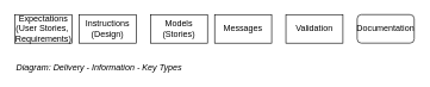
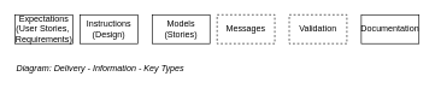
  <mxCell id="0" />
  <mxCell id="1" parent="0" />
  <mxCell id="2" value="Expectations (User Stories,&amp;nbsp; Requirements)" style="rounded=0;whiteSpace=wrap;html=1;" vertex="1" parent="1"><mxGeometry x="20" y="20" width="80" height="40" as="geometry" /></mxCell>
  <mxCell id="3" value="Models (Stories)" style="rounded=0;whiteSpace=wrap;html=1;" vertex="1" parent="1"><mxGeometry x="210" y="20" width="80" height="40" as="geometry" /></mxCell>
- <mxCell id="4" value="Messages" style="rounded=0;whiteSpace=wrap;html=1;" vertex="1" parent="1"><mxGeometry x="300" y="20" width="80" height="40" as="geometry" /></mxCell>
- <mxCell id="5" value="Validation" style="rounded=0;whiteSpace=wrap;html=1;" vertex="1" parent="1"><mxGeometry x="400" y="20" width="80" height="40" as="geometry" /></mxCell>
- <mxCell id="6" value="Documentation" style="whiteSpace=wrap;html=1;rounded=1;" vertex="1" parent="1"><mxGeometry x="500" y="20" width="80" height="40" as="geometry" /></mxCell>
+ <mxCell id="4" value="Messages" style="rounded=0;whiteSpace=wrap;html=1;dashed=1;" vertex="1" parent="1"><mxGeometry x="300" y="20" width="80" height="40" as="geometry" /></mxCell>
+ <mxCell id="5" value="Validation" style="rounded=0;whiteSpace=wrap;html=1;dashed=1;" vertex="1" parent="1"><mxGeometry x="400" y="20" width="80" height="40" as="geometry" /></mxCell>
+ <mxCell id="6" value="Documentation" style="rounded=0;whiteSpace=wrap;html=1;" vertex="1" parent="1"><mxGeometry x="500" y="20" width="80" height="40" as="geometry" /></mxCell>
  <mxCell id="7" value="&lt;font style=&quot;font-size: 12px&quot;&gt;Diagram: Delivery - Information - Key Types&lt;/font&gt;" style="text;html=1;fontSize=24;fontStyle=2;verticalAlign=middle;align=left;shadow=0;glass=0;comic=0;opacity=30;" vertex="1" parent="1"><mxGeometry x="20" y="80" width="520" height="20" as="geometry" /></mxCell>
  <mxCell id="8" value="Instructions&lt;br&gt;(Design)" style="rounded=0;whiteSpace=wrap;html=1;" vertex="1" parent="1"><mxGeometry x="110" y="20" width="80" height="40" as="geometry" /></mxCell>
